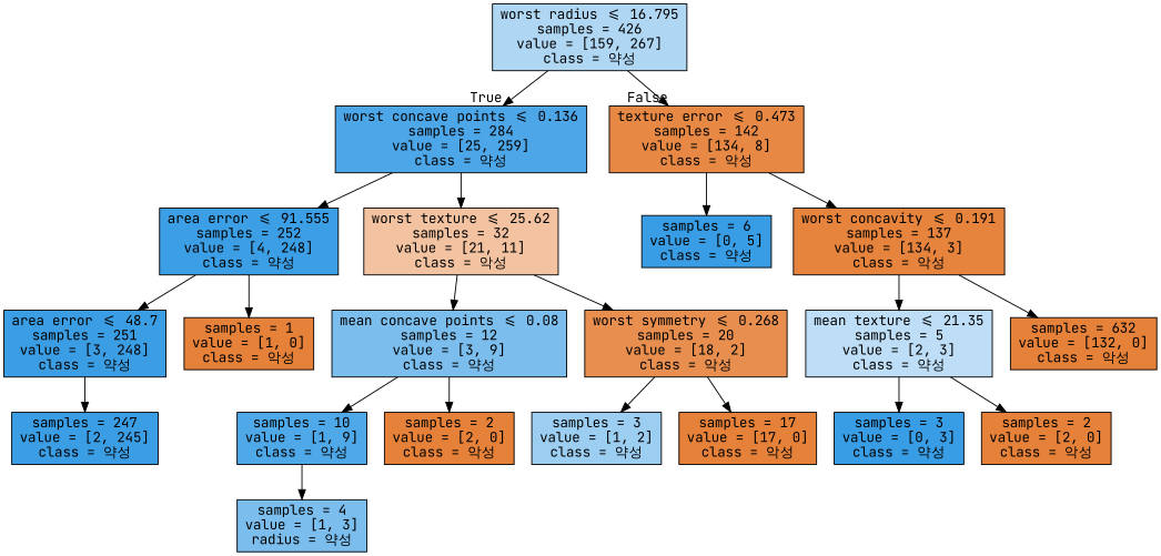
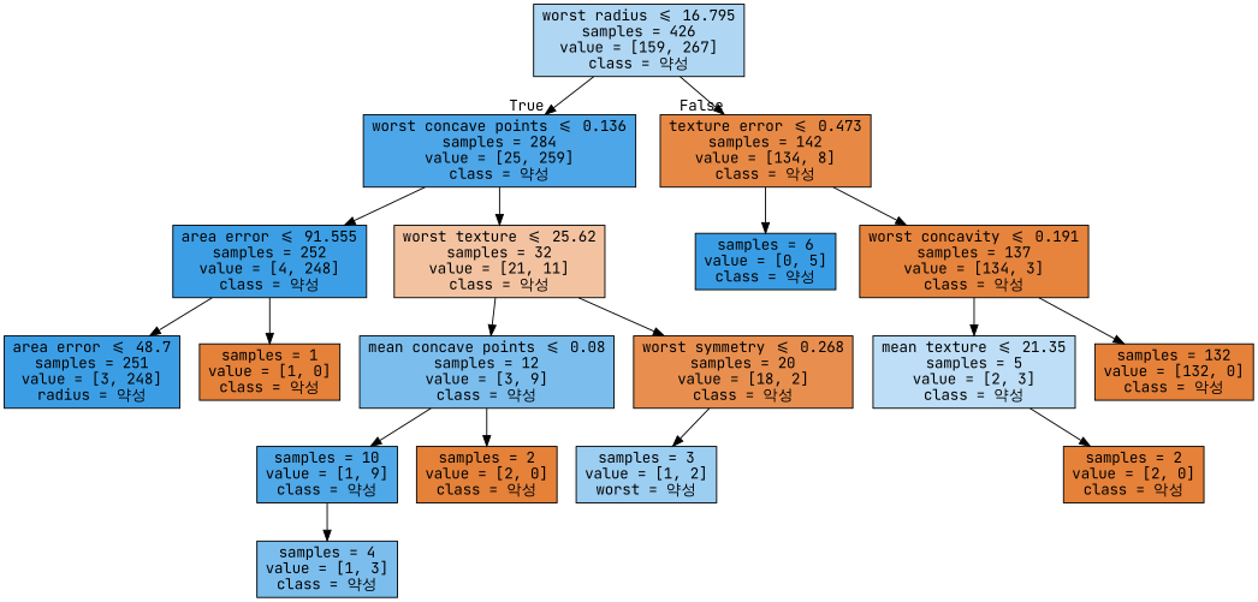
  digraph {
    fontname="JetBrains Mono"
    node [color=black fillcolor="#e58139" fontname="JetBrains Mono" shape=box style=filled]
    edge [fontname="JetBrains Mono"]
    n1 [fillcolor="#afd7f4" label="worst radius <= 16.795\nsamples = 426\nvalue = [159, 267]\nclass = 약성"]
    n2 [fillcolor="#4ca6e8" label="worst concave points <= 0.136\nsamples = 284\nvalue = [25, 259]\nclass = 약성"]
    n3 [fillcolor="#e78945" label="texture error <= 0.473\nsamples = 142\nvalue = [134, 8]\nclass = 악성"]
    n4 [fillcolor="#3c9fe5" label="area error <= 91.555\nsamples = 252\nvalue = [4, 248]\nclass = 약성"]
    n5 [fillcolor="#f3c3a1" label="worst texture <= 25.62\nsamples = 32\nvalue = [21, 11]\nclass = 악성"]
    n6 [fillcolor="#399de5" label="samples = 6\nvalue = [0, 5]\nclass = 약성"]
    n7 [fillcolor="#e6843d" label="worst concavity <= 0.191\nsamples = 137\nvalue = [134, 3]\nclass = 악성"]
-   n8 [fillcolor="#3b9ee5" label="area error <= 48.7\nsamples = 251\nvalue = [3, 248]\nclass = 약성"]
+   n8 [fillcolor="#3b9ee5" label="area error <= 48.7\nsamples = 251\nvalue = [3, 248]\nradius = 약성"]
    n9 [label="samples = 1\nvalue = [1, 0]\nclass = 악성"]
    n10 [fillcolor="#7bbeee" label="mean concave points <= 0.08\nsamples = 12\nvalue = [3, 9]\nclass = 약성"]
    n11 [fillcolor="#e88f4f" label="worst symmetry <= 0.268\nsamples = 20\nvalue = [18, 2]\nclass = 악성"]
-   n12 [fillcolor="#3b9ee5" label="samples = 247\nvalue = [2, 245]\nclass = 약성"]
-   n13 [fillcolor="#7bbeee" label="samples = 4\nvalue = [1, 3]\nradius = 약성"]
+   n13 [fillcolor="#7bbeee" label="samples = 4\nvalue = [1, 3]\nclass = 약성"]
    n14 [fillcolor="#4fa8e8" label="samples = 10\nvalue = [1, 9]\nclass = 약성"]
    n15 [label="samples = 2\nvalue = [2, 0]\nclass = 악성"]
-   n16 [fillcolor="#9ccef2" label="samples = 3\nvalue = [1, 2]\nclass = 약성"]
-   n17 [label="samples = 17\nvalue = [17, 0]\nclass = 악성"]
+   n16 [fillcolor="#9ccef2" label="samples = 3\nvalue = [1, 2]\nworst = 약성"]
    n18 [fillcolor="#bddef6" label="mean texture <= 21.35\nsamples = 5\nvalue = [2, 3]\nclass = 약성"]
-   n19 [label="samples = 632\nvalue = [132, 0]\nclass = 악성"]
-   n20 [fillcolor="#399de5" label="samples = 3\nvalue = [0, 3]\nclass = 약성"]
+   n19 [label="samples = 132\nvalue = [132, 0]\nclass = 악성"]
    n21 [label="samples = 2\nvalue = [2, 0]\nclass = 악성"]
    n1 -> n2 [headlabel=True labelangle=45 labeldistance=2.5]
    n1 -> n3 [headlabel=False labelangle=-45 labeldistance=2.5]
    n2 -> n4
    n2 -> n5
    n3 -> n6
    n3 -> n7
    n4 -> n8
    n4 -> n9
    n5 -> n10
    n5 -> n11
    n7 -> n18
    n7 -> n19
-   n8 -> n12
    n10 -> n14
    n10 -> n15
    n11 -> n16
-   n11 -> n17
    n14 -> n13
-   n18 -> n20
    n18 -> n21
  }
